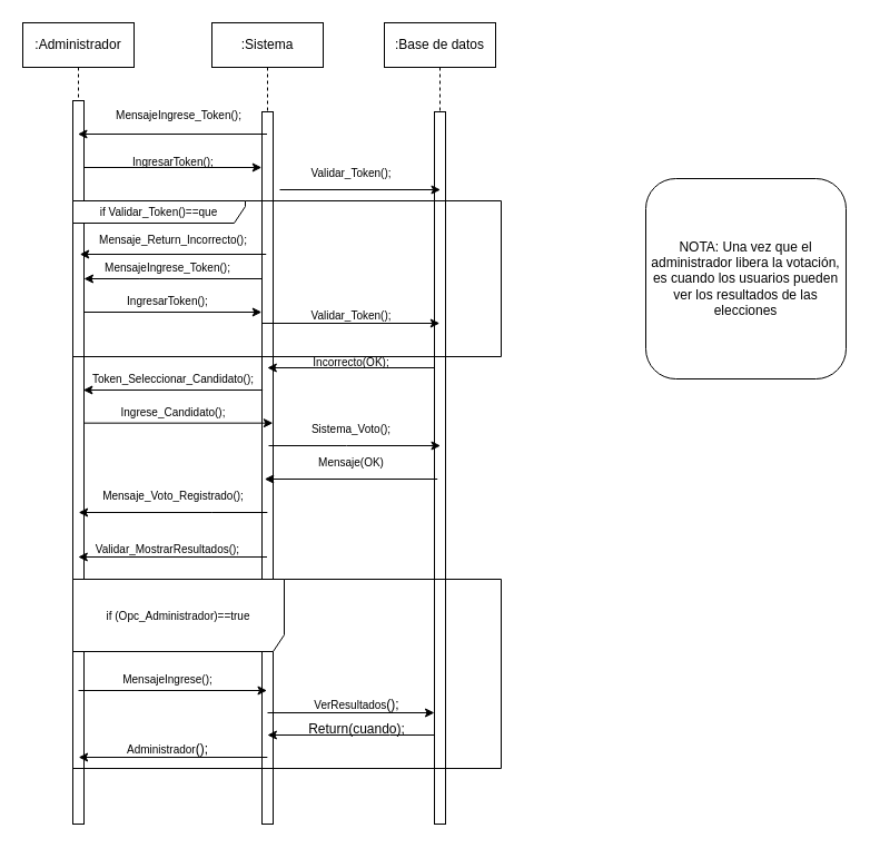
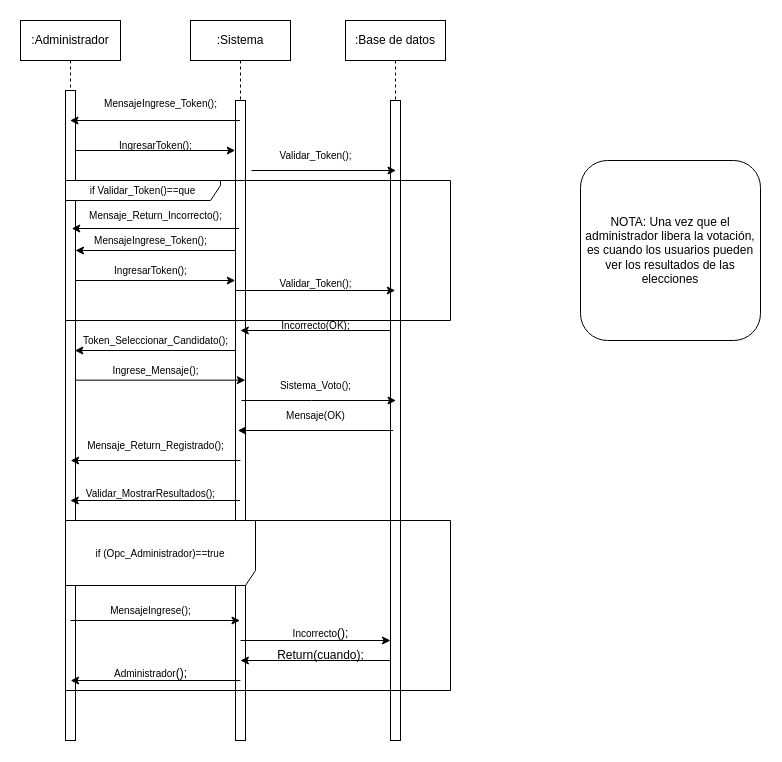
  <mxCell id="0" />
  <mxCell id="1" parent="0" />
  <mxCell id="2" value=":Administrador" style="shape=umlLifeline;perimeter=lifelinePerimeter;whiteSpace=wrap;html=1;container=0;dropTarget=0;collapsible=0;recursiveResize=0;outlineConnect=0;portConstraint=eastwest;newEdgeStyle={&quot;edgeStyle&quot;:&quot;elbowEdgeStyle&quot;,&quot;elbow&quot;:&quot;vertical&quot;,&quot;curved&quot;:0,&quot;rounded&quot;:0};" vertex="1" parent="1"><mxGeometry x="20" y="20" width="100" height="720" as="geometry" /></mxCell>
  <mxCell id="3" value="" style="html=1;points=[];perimeter=orthogonalPerimeter;outlineConnect=0;targetShapes=umlLifeline;portConstraint=eastwest;newEdgeStyle={&quot;edgeStyle&quot;:&quot;elbowEdgeStyle&quot;,&quot;elbow&quot;:&quot;vertical&quot;,&quot;curved&quot;:0,&quot;rounded&quot;:0};" vertex="1" parent="2"><mxGeometry x="45" y="70" width="10" height="650" as="geometry" /></mxCell>
  <mxCell id="4" value=":Sistema" style="shape=umlLifeline;perimeter=lifelinePerimeter;whiteSpace=wrap;html=1;container=0;dropTarget=0;collapsible=0;recursiveResize=0;outlineConnect=0;portConstraint=eastwest;newEdgeStyle={&quot;edgeStyle&quot;:&quot;elbowEdgeStyle&quot;,&quot;elbow&quot;:&quot;vertical&quot;,&quot;curved&quot;:0,&quot;rounded&quot;:0};" vertex="1" parent="1"><mxGeometry x="190" y="20" width="100" height="720" as="geometry" /></mxCell>
  <mxCell id="5" value="" style="html=1;points=[];perimeter=orthogonalPerimeter;outlineConnect=0;targetShapes=umlLifeline;portConstraint=eastwest;newEdgeStyle={&quot;edgeStyle&quot;:&quot;elbowEdgeStyle&quot;,&quot;elbow&quot;:&quot;vertical&quot;,&quot;curved&quot;:0,&quot;rounded&quot;:0};" vertex="1" parent="4"><mxGeometry x="45" y="80" width="10" height="640" as="geometry" /></mxCell>
  <mxCell id="6" value=":Base de datos" style="shape=umlLifeline;perimeter=lifelinePerimeter;whiteSpace=wrap;html=1;container=0;dropTarget=0;collapsible=0;recursiveResize=0;outlineConnect=0;portConstraint=eastwest;newEdgeStyle={&quot;edgeStyle&quot;:&quot;elbowEdgeStyle&quot;,&quot;elbow&quot;:&quot;vertical&quot;,&quot;curved&quot;:0,&quot;rounded&quot;:0};" vertex="1" parent="1"><mxGeometry x="345" y="20" width="100" height="720" as="geometry" /></mxCell>
  <mxCell id="7" value="" style="html=1;points=[];perimeter=orthogonalPerimeter;outlineConnect=0;targetShapes=umlLifeline;portConstraint=eastwest;newEdgeStyle={&quot;edgeStyle&quot;:&quot;elbowEdgeStyle&quot;,&quot;elbow&quot;:&quot;vertical&quot;,&quot;curved&quot;:0,&quot;rounded&quot;:0};" vertex="1" parent="6"><mxGeometry x="45" y="80" width="10" height="640" as="geometry" /></mxCell>
  <mxCell id="8" value="" style="endArrow=classic;html=1;rounded=0;" edge="1" parent="1" target="2"><mxGeometry width="50" height="50" relative="1" as="geometry"><mxPoint x="239.5" y="120" as="sourcePoint" /><mxPoint x="180" y="120" as="targetPoint" /></mxGeometry></mxCell>
  <mxCell id="9" value="&lt;span style=&quot;font-size: 10px;&quot;&gt;MensajeIngrese_Token();&lt;/span&gt;" style="text;html=1;align=center;verticalAlign=middle;resizable=0;points=[];autosize=1;strokeColor=none;fillColor=none;" vertex="1" parent="1"><mxGeometry x="90" y="88" width="140" height="30" as="geometry" /></mxCell>
  <mxCell id="10" value="&lt;font style=&quot;font-size: 10px;&quot;&gt;if Validar_Token()==que&lt;/font&gt;" style="shape=umlFrame;whiteSpace=wrap;html=1;pointerEvents=0;width=155;height=20;" vertex="1" parent="1"><mxGeometry x="65" y="180" width="385" height="140" as="geometry" /></mxCell>
  <mxCell id="11" value="&lt;font style=&quot;font-size: 10px;&quot;&gt;IngresarToken();&lt;/font&gt;" style="text;html=1;align=center;verticalAlign=middle;resizable=0;points=[];autosize=1;strokeColor=none;fillColor=none;" vertex="1" parent="1"><mxGeometry x="105" y="130" width="100" height="30" as="geometry" /></mxCell>
  <mxCell id="12" value="" style="endArrow=classic;html=1;rounded=0;" edge="1" parent="1"><mxGeometry width="50" height="50" relative="1" as="geometry"><mxPoint x="75.25" y="150" as="sourcePoint" /><mxPoint x="234.75" y="150" as="targetPoint" /></mxGeometry></mxCell>
  <mxCell id="13" value="" style="endArrow=classic;html=1;rounded=0;" edge="1" parent="1"><mxGeometry width="50" height="50" relative="1" as="geometry"><mxPoint x="251" y="170" as="sourcePoint" /><mxPoint x="395.5" y="170" as="targetPoint" /></mxGeometry></mxCell>
  <mxCell id="14" value="&lt;font style=&quot;font-size: 10px;&quot;&gt;Validar_Token();&lt;/font&gt;" style="text;html=1;align=center;verticalAlign=middle;resizable=0;points=[];autosize=1;strokeColor=none;fillColor=none;" vertex="1" parent="1"><mxGeometry x="265" y="140" width="100" height="30" as="geometry" /></mxCell>
  <mxCell id="15" value="" style="endArrow=classic;html=1;rounded=0;" edge="1" parent="1"><mxGeometry width="50" height="50" relative="1" as="geometry"><mxPoint x="390.19" y="330" as="sourcePoint" /><mxPoint x="239.81" y="330" as="targetPoint" /></mxGeometry></mxCell>
  <mxCell id="16" value="&lt;font style=&quot;font-size: 10px;&quot;&gt;Incorrecto(OK);&lt;/font&gt;" style="text;html=1;align=center;verticalAlign=middle;resizable=0;points=[];autosize=1;strokeColor=none;fillColor=none;" vertex="1" parent="1"><mxGeometry x="275" y="310" width="80" height="30" as="geometry" /></mxCell>
  <mxCell id="17" value="" style="endArrow=classic;html=1;rounded=0;entryX=0.047;entryY=1.001;entryDx=0;entryDy=0;entryPerimeter=0;" edge="1" parent="1"><mxGeometry width="50" height="50" relative="1" as="geometry"><mxPoint x="235.62" y="350" as="sourcePoint" /><mxPoint x="74.39" y="350" as="targetPoint" /></mxGeometry></mxCell>
  <mxCell id="18" value="&lt;font style=&quot;font-size: 10px;&quot;&gt;Token_Seleccionar_Candidato();&lt;/font&gt;" style="text;html=1;align=center;verticalAlign=middle;resizable=0;points=[];autosize=1;strokeColor=none;fillColor=none;" vertex="1" parent="1"><mxGeometry x="65" y="325" width="180" height="30" as="geometry" /></mxCell>
  <mxCell id="19" value="" style="endArrow=classic;html=1;rounded=0;" edge="1" parent="1"><mxGeometry width="50" height="50" relative="1" as="geometry"><mxPoint x="75.15" y="379.66" as="sourcePoint" /><mxPoint x="244.84" y="379.66" as="targetPoint" /></mxGeometry></mxCell>
- <mxCell id="20" value="&lt;font style=&quot;font-size: 10px;&quot;&gt;Ingrese_Candidato();&lt;/font&gt;" style="text;html=1;align=center;verticalAlign=middle;resizable=0;points=[];autosize=1;strokeColor=none;fillColor=none;" vertex="1" parent="1"><mxGeometry x="95" y="355" width="120" height="30" as="geometry" /></mxCell>
+ <mxCell id="20" value="&lt;font style=&quot;font-size: 10px;&quot;&gt;Ingrese_Mensaje();&lt;/font&gt;" style="text;html=1;align=center;verticalAlign=middle;resizable=0;points=[];autosize=1;strokeColor=none;fillColor=none;" vertex="1" parent="1"><mxGeometry x="95" y="355" width="120" height="30" as="geometry" /></mxCell>
  <mxCell id="21" value="" style="endArrow=classic;html=1;rounded=0;" edge="1" parent="1"><mxGeometry width="50" height="50" relative="1" as="geometry"><mxPoint x="241" y="400" as="sourcePoint" /><mxPoint x="395.5" y="400" as="targetPoint" /><Array as="points"><mxPoint x="311" y="400" /></Array></mxGeometry></mxCell>
  <mxCell id="22" value="&lt;font style=&quot;font-size: 10px;&quot;&gt;Sistema_Voto();&lt;/font&gt;" style="text;html=1;align=center;verticalAlign=middle;resizable=0;points=[];autosize=1;strokeColor=none;fillColor=none;" vertex="1" parent="1"><mxGeometry x="265" y="370" width="100" height="30" as="geometry" /></mxCell>
  <mxCell id="23" value="" style="endArrow=classic;html=1;rounded=0;" edge="1" parent="1"><mxGeometry width="50" height="50" relative="1" as="geometry"><mxPoint x="392.69" y="430" as="sourcePoint" /><mxPoint x="237.31" y="430" as="targetPoint" /><Array as="points"><mxPoint x="357.5" y="430" /></Array></mxGeometry></mxCell>
  <mxCell id="24" value="&lt;font style=&quot;font-size: 10px;&quot;&gt;Mensaje(OK)&lt;/font&gt;" style="text;html=1;align=center;verticalAlign=middle;resizable=0;points=[];autosize=1;strokeColor=none;fillColor=none;" vertex="1" parent="1"><mxGeometry x="280" y="400" width="70" height="30" as="geometry" /></mxCell>
  <mxCell id="25" value="" style="endArrow=classic;html=1;rounded=0;" edge="1" parent="1"><mxGeometry width="50" height="50" relative="1" as="geometry"><mxPoint x="239.84" y="460" as="sourcePoint" /><mxPoint x="70.15" y="460" as="targetPoint" /><Array as="points"><mxPoint x="190.34" y="460" /></Array></mxGeometry></mxCell>
- <mxCell id="26" value="&lt;font style=&quot;font-size: 10px;&quot;&gt;Mensaje_Voto_Registrado();&lt;/font&gt;" style="text;html=1;align=center;verticalAlign=middle;resizable=0;points=[];autosize=1;strokeColor=none;fillColor=none;" vertex="1" parent="1"><mxGeometry x="80" y="430" width="150" height="30" as="geometry" /></mxCell>
+ <mxCell id="26" value="&lt;font style=&quot;font-size: 10px;&quot;&gt;Mensaje_Return_Registrado();&lt;/font&gt;" style="text;html=1;align=center;verticalAlign=middle;resizable=0;points=[];autosize=1;strokeColor=none;fillColor=none;" vertex="1" parent="1"><mxGeometry x="80" y="430" width="150" height="30" as="geometry" /></mxCell>
  <mxCell id="27" value="" style="endArrow=classic;html=1;rounded=0;exitX=1.033;exitY=0.833;exitDx=0;exitDy=0;exitPerimeter=0;" edge="1" parent="1"><mxGeometry width="50" height="50" relative="1" as="geometry"><mxPoint x="238.72" y="228" as="sourcePoint" /><mxPoint x="71.27" y="228.01" as="targetPoint" /></mxGeometry></mxCell>
  <mxCell id="28" value="" style="endArrow=classic;html=1;rounded=0;" edge="1" parent="1"><mxGeometry width="50" height="50" relative="1" as="geometry"><mxPoint x="235" y="250" as="sourcePoint" /><mxPoint x="75" y="250" as="targetPoint" /><Array as="points"><mxPoint x="124.61" y="250" /></Array></mxGeometry></mxCell>
  <mxCell id="29" value="&lt;font style=&quot;font-size: 10px;&quot;&gt;MensajeIngrese_Token();&lt;/font&gt;" style="text;html=1;align=center;verticalAlign=middle;resizable=0;points=[];autosize=1;strokeColor=none;fillColor=none;" vertex="1" parent="1"><mxGeometry x="80" y="225" width="140" height="30" as="geometry" /></mxCell>
  <mxCell id="30" value="" style="endArrow=classic;html=1;rounded=0;" edge="1" parent="1"><mxGeometry width="50" height="50" relative="1" as="geometry"><mxPoint x="75.25" y="280" as="sourcePoint" /><mxPoint x="234.75" y="280" as="targetPoint" /></mxGeometry></mxCell>
  <mxCell id="31" value="&lt;font style=&quot;font-size: 10px;&quot;&gt;IngresarToken();&lt;/font&gt;" style="text;html=1;align=center;verticalAlign=middle;resizable=0;points=[];autosize=1;strokeColor=none;fillColor=none;" vertex="1" parent="1"><mxGeometry x="100" y="255" width="100" height="30" as="geometry" /></mxCell>
  <mxCell id="32" value="" style="endArrow=classic;html=1;rounded=0;" edge="1" parent="1" source="4"><mxGeometry width="50" height="50" relative="1" as="geometry"><mxPoint x="120" y="500" as="sourcePoint" /><mxPoint x="69.81" y="500" as="targetPoint" /></mxGeometry></mxCell>
  <mxCell id="33" value="&lt;font style=&quot;font-size: 10px;&quot;&gt;Validar_MostrarResultados();&lt;/font&gt;" style="text;html=1;align=center;verticalAlign=middle;resizable=0;points=[];autosize=1;strokeColor=none;fillColor=none;" vertex="1" parent="1"><mxGeometry x="80" y="478" width="140" height="30" as="geometry" /></mxCell>
  <mxCell id="34" value="&lt;font style=&quot;font-size: 10px;&quot;&gt;if (Opc_Administrador)==true&lt;/font&gt;" style="shape=umlFrame;whiteSpace=wrap;html=1;pointerEvents=0;width=190;height=65;" vertex="1" parent="1"><mxGeometry x="65" y="520" width="385" height="170" as="geometry" /></mxCell>
  <mxCell id="35" value="&lt;font style=&quot;font-size: 10px;&quot;&gt;Mensaje_Return_Incorrecto();&lt;/font&gt;" style="text;html=1;align=center;verticalAlign=middle;resizable=0;points=[];autosize=1;strokeColor=none;fillColor=none;" vertex="1" parent="1"><mxGeometry x="80" y="200" width="150" height="30" as="geometry" /></mxCell>
  <mxCell id="36" value="" style="endArrow=classic;html=1;rounded=0;" edge="1" parent="1"><mxGeometry width="50" height="50" relative="1" as="geometry"><mxPoint x="235.25" y="290" as="sourcePoint" /><mxPoint x="394.75" y="290" as="targetPoint" /></mxGeometry></mxCell>
  <mxCell id="37" value="&lt;font style=&quot;font-size: 10px;&quot;&gt;Validar_Token();&lt;/font&gt;" style="text;html=1;align=center;verticalAlign=middle;resizable=0;points=[];autosize=1;strokeColor=none;fillColor=none;" vertex="1" parent="1"><mxGeometry x="265" y="268" width="100" height="30" as="geometry" /></mxCell>
  <mxCell id="38" value="" style="endArrow=classic;html=1;rounded=0;" edge="1" parent="1"><mxGeometry width="50" height="50" relative="1" as="geometry"><mxPoint x="70" y="620" as="sourcePoint" /><mxPoint x="239.5" y="620" as="targetPoint" /></mxGeometry></mxCell>
  <mxCell id="39" value="&lt;font style=&quot;font-size: 10px;&quot;&gt;MensajeIngrese();&lt;/font&gt;" style="text;html=1;align=center;verticalAlign=middle;resizable=0;points=[];autosize=1;strokeColor=none;fillColor=none;" vertex="1" parent="1"><mxGeometry x="95" y="595" width="110" height="30" as="geometry" /></mxCell>
  <mxCell id="40" value="" style="endArrow=classic;html=1;rounded=0;" edge="1" parent="1" target="7"><mxGeometry width="50" height="50" relative="1" as="geometry"><mxPoint x="240" y="640" as="sourcePoint" /><mxPoint x="409.5" y="640" as="targetPoint" /></mxGeometry></mxCell>
- <mxCell id="41" value="&lt;font style=&quot;font-size: 10px;&quot;&gt;VerResultados&lt;/font&gt;();" style="text;html=1;align=center;verticalAlign=middle;resizable=0;points=[];autosize=1;strokeColor=none;fillColor=none;" vertex="1" parent="1"><mxGeometry x="270" y="618" width="100" height="30" as="geometry" /></mxCell>
+ <mxCell id="41" value="&lt;font style=&quot;font-size: 10px;&quot;&gt;Incorrecto&lt;/font&gt;();" style="text;html=1;align=center;verticalAlign=middle;resizable=0;points=[];autosize=1;strokeColor=none;fillColor=none;" vertex="1" parent="1"><mxGeometry x="270" y="618" width="100" height="30" as="geometry" /></mxCell>
  <mxCell id="42" value="" style="endArrow=classic;html=1;rounded=0;" edge="1" parent="1"><mxGeometry width="50" height="50" relative="1" as="geometry"><mxPoint x="390.09" y="660" as="sourcePoint" /><mxPoint x="239.9" y="660" as="targetPoint" /><Array as="points"><mxPoint x="350.09" y="660" /></Array></mxGeometry></mxCell>
  <mxCell id="43" value="Return(cuando);" style="text;html=1;align=center;verticalAlign=middle;resizable=0;points=[];autosize=1;strokeColor=none;fillColor=none;" vertex="1" parent="1"><mxGeometry x="255" y="640" width="130" height="30" as="geometry" /></mxCell>
  <mxCell id="44" value="" style="endArrow=classic;html=1;rounded=0;" edge="1" parent="1"><mxGeometry width="50" height="50" relative="1" as="geometry"><mxPoint x="239.84" y="680" as="sourcePoint" /><mxPoint x="70.15" y="680" as="targetPoint" /></mxGeometry></mxCell>
  <mxCell id="45" value="&lt;font style=&quot;font-size: 10px;&quot;&gt;Administrador&lt;/font&gt;();" style="text;html=1;align=center;verticalAlign=middle;resizable=0;points=[];autosize=1;strokeColor=none;fillColor=none;" vertex="1" parent="1"><mxGeometry x="90" y="658" width="120" height="30" as="geometry" /></mxCell>
  <mxCell id="46" value="NOTA: Una vez que el administrador libera la votación, es cuando los usuarios pueden ver los resultados de las elecciones" style="whiteSpace=wrap;html=1;aspect=fixed;rounded=1;" vertex="1" parent="1"><mxGeometry x="580" y="160" width="180" height="180" as="geometry" /></mxCell>
